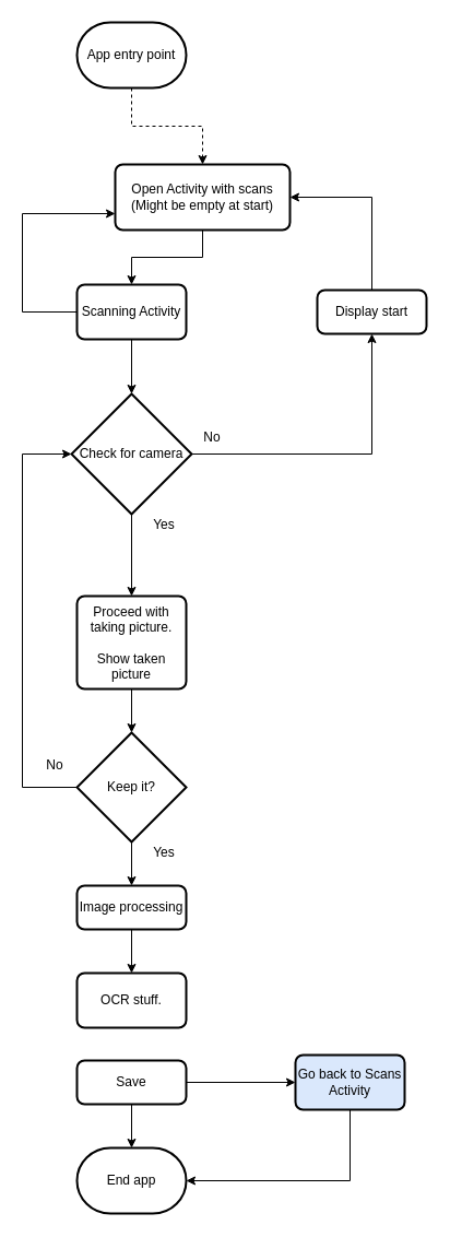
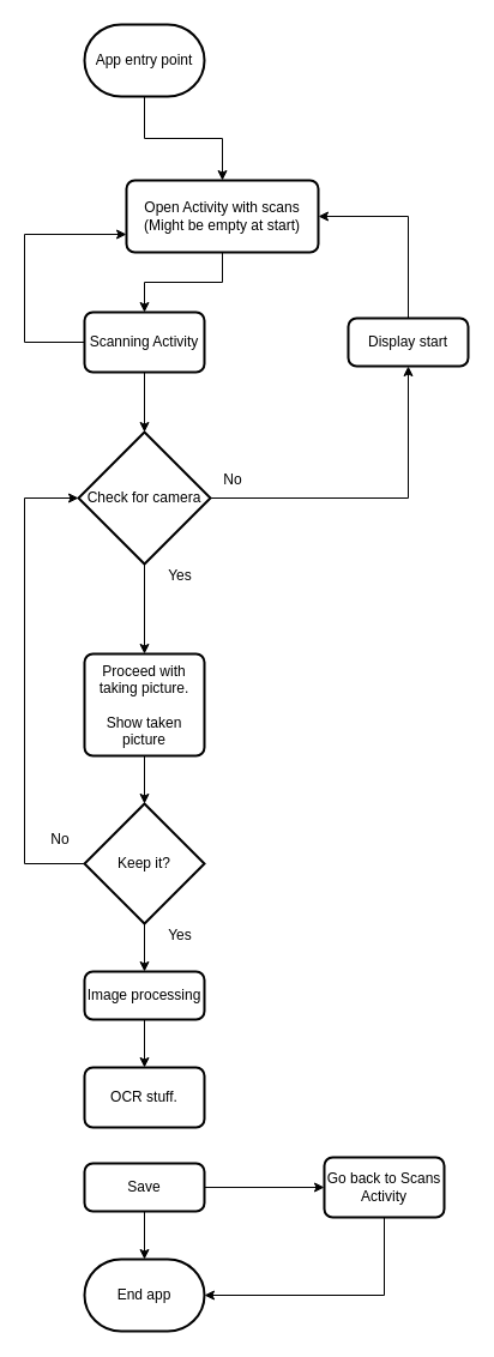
  <mxCell id="0" />
  <mxCell id="1" parent="0" />
  <mxCell id="2" value="No" style="text;html=1;strokeColor=none;fillColor=none;align=center;verticalAlign=middle;whiteSpace=wrap;rounded=0;" vertex="1" parent="1"><mxGeometry x="174" y="390" width="40" height="20" as="geometry" /></mxCell>
- <mxCell id="3" value="" style="edgeStyle=orthogonalEdgeStyle;rounded=0;orthogonalLoop=1;jettySize=auto;html=1;dashed=1;" edge="1" parent="1" source="4" target="6"><mxGeometry relative="1" as="geometry" /></mxCell>
+ <mxCell id="3" value="" style="edgeStyle=orthogonalEdgeStyle;rounded=0;orthogonalLoop=1;jettySize=auto;html=1;" edge="1" parent="1" source="4" target="6"><mxGeometry relative="1" as="geometry" /></mxCell>
  <mxCell id="4" value="App entry point" style="strokeWidth=2;html=1;shape=mxgraph.flowchart.terminator;whiteSpace=wrap;" vertex="1" parent="1"><mxGeometry x="70" y="20" width="100" height="60" as="geometry" /></mxCell>
  <mxCell id="5" value="" style="edgeStyle=orthogonalEdgeStyle;rounded=0;orthogonalLoop=1;jettySize=auto;html=1;" edge="1" parent="1" source="6" target="9"><mxGeometry relative="1" as="geometry" /></mxCell>
  <mxCell id="6" value="Open Activity with scans&lt;br&gt;(Might be empty at start)" style="rounded=1;whiteSpace=wrap;html=1;absoluteArcSize=1;arcSize=14;strokeWidth=2;" vertex="1" parent="1"><mxGeometry x="105" y="150" width="160" height="60" as="geometry" /></mxCell>
  <mxCell id="7" value="" style="edgeStyle=orthogonalEdgeStyle;rounded=0;orthogonalLoop=1;jettySize=auto;html=1;" edge="1" parent="1" source="9" target="14"><mxGeometry relative="1" as="geometry" /></mxCell>
  <mxCell id="8" style="edgeStyle=orthogonalEdgeStyle;rounded=0;orthogonalLoop=1;jettySize=auto;html=1;entryX=0;entryY=0.75;entryDx=0;entryDy=0;" edge="1" parent="1" source="9" target="6"><mxGeometry relative="1" as="geometry"><Array as="points"><mxPoint x="20" y="285" /><mxPoint x="20" y="195" /></Array></mxGeometry></mxCell>
  <mxCell id="9" value="Scanning Activity" style="rounded=1;whiteSpace=wrap;html=1;absoluteArcSize=1;arcSize=14;strokeWidth=2;" vertex="1" parent="1"><mxGeometry x="70" y="260" width="100" height="50" as="geometry" /></mxCell>
  <mxCell id="10" style="edgeStyle=orthogonalEdgeStyle;rounded=0;orthogonalLoop=1;jettySize=auto;html=1;entryX=1;entryY=0.5;entryDx=0;entryDy=0;" edge="1" parent="1" source="11" target="6"><mxGeometry relative="1" as="geometry"><Array as="points"><mxPoint x="340" y="180" /></Array></mxGeometry></mxCell>
  <mxCell id="11" value="Display start" style="rounded=1;whiteSpace=wrap;html=1;absoluteArcSize=1;arcSize=14;strokeWidth=2;" vertex="1" parent="1"><mxGeometry x="290" y="265" width="100" height="40" as="geometry" /></mxCell>
  <mxCell id="12" style="edgeStyle=orthogonalEdgeStyle;rounded=0;orthogonalLoop=1;jettySize=auto;html=1;entryX=0.5;entryY=1;entryDx=0;entryDy=0;" edge="1" parent="1" source="14" target="11"><mxGeometry relative="1" as="geometry" /></mxCell>
  <mxCell id="13" style="edgeStyle=orthogonalEdgeStyle;rounded=0;orthogonalLoop=1;jettySize=auto;html=1;entryX=0.5;entryY=0;entryDx=0;entryDy=0;" edge="1" parent="1" source="14" target="16"><mxGeometry relative="1" as="geometry" /></mxCell>
  <mxCell id="14" value="Check for camera" style="strokeWidth=2;html=1;shape=mxgraph.flowchart.decision;whiteSpace=wrap;" vertex="1" parent="1"><mxGeometry x="65" y="360" width="110" height="110" as="geometry" /></mxCell>
  <mxCell id="15" value="" style="edgeStyle=orthogonalEdgeStyle;rounded=0;orthogonalLoop=1;jettySize=auto;html=1;" edge="1" parent="1" source="16" target="19"><mxGeometry relative="1" as="geometry" /></mxCell>
  <mxCell id="16" value="Proceed with taking picture.&lt;br&gt;&lt;br&gt;Show taken picture" style="rounded=1;whiteSpace=wrap;html=1;absoluteArcSize=1;arcSize=14;strokeWidth=2;" vertex="1" parent="1"><mxGeometry x="70" y="545" width="100" height="85" as="geometry" /></mxCell>
  <mxCell id="17" style="edgeStyle=orthogonalEdgeStyle;rounded=0;orthogonalLoop=1;jettySize=auto;html=1;entryX=0;entryY=0.5;entryDx=0;entryDy=0;entryPerimeter=0;" edge="1" parent="1" source="19" target="14"><mxGeometry relative="1" as="geometry"><Array as="points"><mxPoint x="20" y="720" /><mxPoint x="20" y="415" /></Array></mxGeometry></mxCell>
  <mxCell id="18" value="" style="edgeStyle=orthogonalEdgeStyle;rounded=0;orthogonalLoop=1;jettySize=auto;html=1;" edge="1" parent="1" source="19" target="31"><mxGeometry relative="1" as="geometry" /></mxCell>
  <mxCell id="19" value="Keep it?" style="strokeWidth=2;html=1;shape=mxgraph.flowchart.decision;whiteSpace=wrap;" vertex="1" parent="1"><mxGeometry x="70" y="670" width="100" height="100" as="geometry" /></mxCell>
  <mxCell id="20" value="OCR stuff." style="rounded=1;whiteSpace=wrap;html=1;absoluteArcSize=1;arcSize=14;strokeWidth=2;" vertex="1" parent="1"><mxGeometry x="70" y="890" width="100" height="50" as="geometry" /></mxCell>
  <mxCell id="21" style="edgeStyle=orthogonalEdgeStyle;rounded=0;orthogonalLoop=1;jettySize=auto;html=1;entryX=0;entryY=0.5;entryDx=0;entryDy=0;" edge="1" parent="1" source="23" target="26"><mxGeometry relative="1" as="geometry" /></mxCell>
  <mxCell id="22" style="edgeStyle=orthogonalEdgeStyle;rounded=0;orthogonalLoop=1;jettySize=auto;html=1;entryX=0.5;entryY=0;entryDx=0;entryDy=0;entryPerimeter=0;" edge="1" parent="1" source="23" target="24"><mxGeometry relative="1" as="geometry" /></mxCell>
  <mxCell id="23" value="Save" style="rounded=1;whiteSpace=wrap;html=1;absoluteArcSize=1;arcSize=14;strokeWidth=2;" vertex="1" parent="1"><mxGeometry x="70" y="970" width="100" height="40" as="geometry" /></mxCell>
  <mxCell id="24" value="End app" style="strokeWidth=2;html=1;shape=mxgraph.flowchart.terminator;whiteSpace=wrap;" vertex="1" parent="1"><mxGeometry x="70" y="1050" width="100" height="60" as="geometry" /></mxCell>
  <mxCell id="25" style="edgeStyle=orthogonalEdgeStyle;rounded=0;orthogonalLoop=1;jettySize=auto;html=1;entryX=1;entryY=0.5;entryDx=0;entryDy=0;entryPerimeter=0;" edge="1" parent="1" source="26" target="24"><mxGeometry relative="1" as="geometry"><Array as="points"><mxPoint x="320" y="1080" /></Array></mxGeometry></mxCell>
- <mxCell id="26" value="Go back to Scans Activity" style="rounded=1;whiteSpace=wrap;html=1;absoluteArcSize=1;arcSize=14;strokeWidth=2;fillColor=#dae8fc;" vertex="1" parent="1"><mxGeometry x="270" y="965" width="100" height="50" as="geometry" /></mxCell>
+ <mxCell id="26" value="Go back to Scans Activity" style="rounded=1;whiteSpace=wrap;html=1;absoluteArcSize=1;arcSize=14;strokeWidth=2;" vertex="1" parent="1"><mxGeometry x="270" y="965" width="100" height="50" as="geometry" /></mxCell>
  <mxCell id="27" value="Yes" style="text;html=1;strokeColor=none;fillColor=none;align=center;verticalAlign=middle;whiteSpace=wrap;rounded=0;" vertex="1" parent="1"><mxGeometry x="130" y="470" width="40" height="20" as="geometry" /></mxCell>
  <mxCell id="28" value="No" style="text;html=1;strokeColor=none;fillColor=none;align=center;verticalAlign=middle;whiteSpace=wrap;rounded=0;" vertex="1" parent="1"><mxGeometry x="30" y="690" width="40" height="20" as="geometry" /></mxCell>
  <mxCell id="29" value="Yes" style="text;html=1;strokeColor=none;fillColor=none;align=center;verticalAlign=middle;whiteSpace=wrap;rounded=0;" vertex="1" parent="1"><mxGeometry x="130" y="770" width="40" height="20" as="geometry" /></mxCell>
  <mxCell id="30" value="" style="edgeStyle=orthogonalEdgeStyle;rounded=0;orthogonalLoop=1;jettySize=auto;html=1;" edge="1" parent="1" source="31" target="20"><mxGeometry relative="1" as="geometry" /></mxCell>
  <mxCell id="31" value="Image processing" style="rounded=1;whiteSpace=wrap;html=1;absoluteArcSize=1;arcSize=14;strokeWidth=2;" vertex="1" parent="1"><mxGeometry x="70" y="810" width="100" height="40" as="geometry" /></mxCell>
